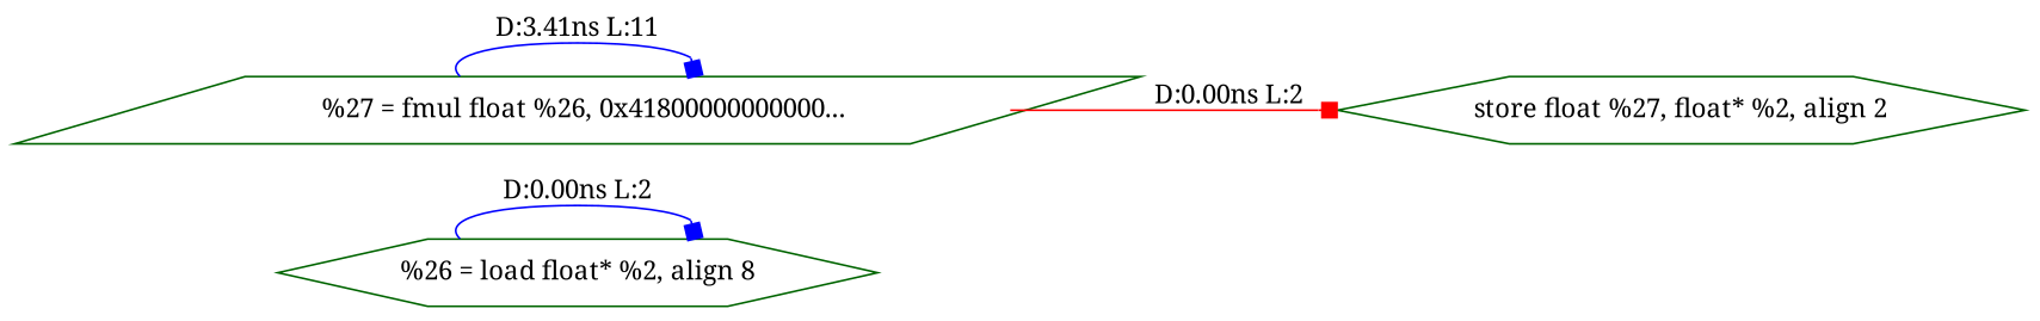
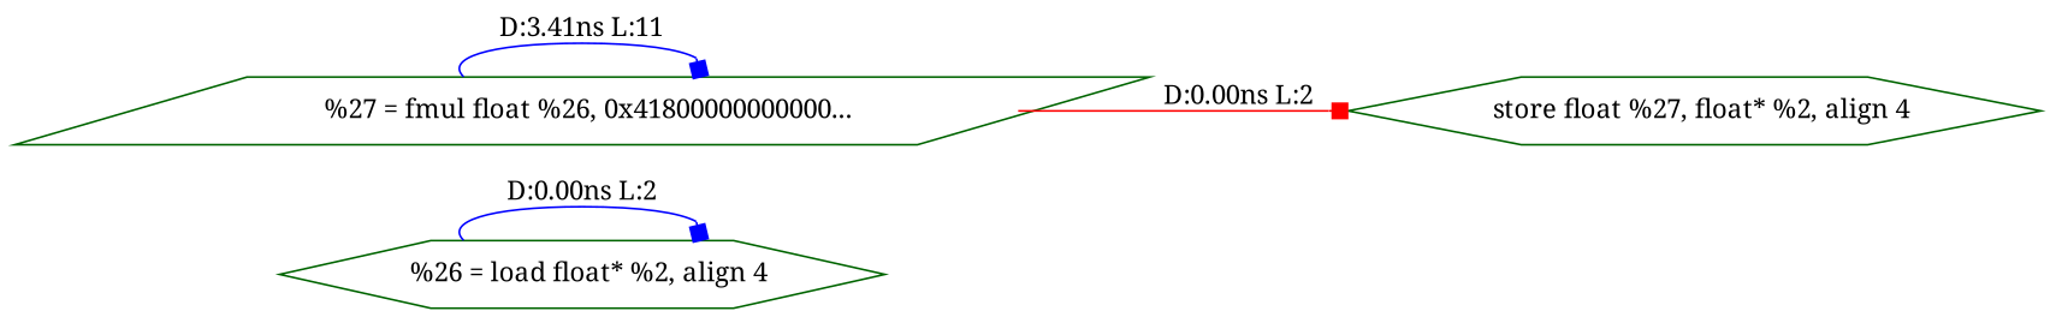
  digraph {
    fontname="Noto Serif"
    rankdir=LR
    node [color=darkgreen fontname="Noto Serif" shape=hexagon]
    edge [arrowhead=box color=blue fontname="Noto Serif"]
-   n1 [label="%26 = load float* %2, align 8"]
-   n2 [label="store float %27, float* %2, align 2"]
+   n1 [label="  %26 = load float* %2, align 4"]
+   n2 [label="  store float %27, float* %2, align 4"]
    n3 [label="  %27 = fmul float %26, 0x41800000000000..." shape=parallelogram]
    n1 -> n1 [label="D:0.00ns L:2"]
    n3 -> n2 [color=red label="D:0.00ns L:2"]
    n3 -> n3 [label="D:3.41ns L:11"]
  }
